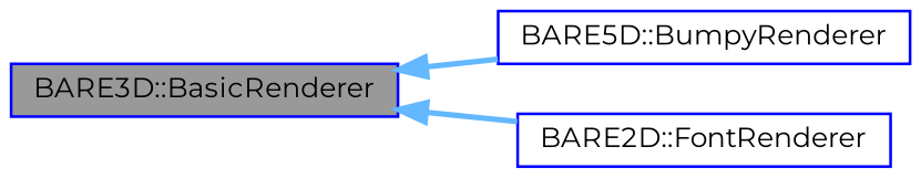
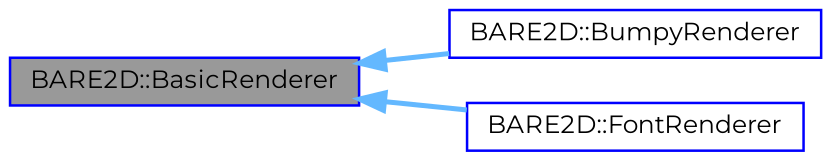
  digraph {
    fontname=Montserrat
    rankdir=LR
    node [color=blue fillcolor=white fontname=Montserrat fontsize=10 shape=box style=filled]
    edge [color=steelblue1 dir=back fontname=Montserrat fontsize=10 labelfontname=Helvetica labelfontsize=10 style=bold]
-   n1 [fillcolor=grey60 fontcolor=black height=0.2 label="BARE3D::BasicRenderer" width=0.4]
-   n2 [height=0.2 label="BARE5D::BumpyRenderer" width=0.4]
+   n1 [fillcolor=grey60 fontcolor=black height=0.2 label="BARE2D::BasicRenderer" width=0.4]
+   n2 [height=0.2 label="BARE2D::BumpyRenderer" width=0.4]
    n3 [height=0.2 label="BARE2D::FontRenderer" width=0.4]
    n1 -> n2
    n1 -> n3
  }
